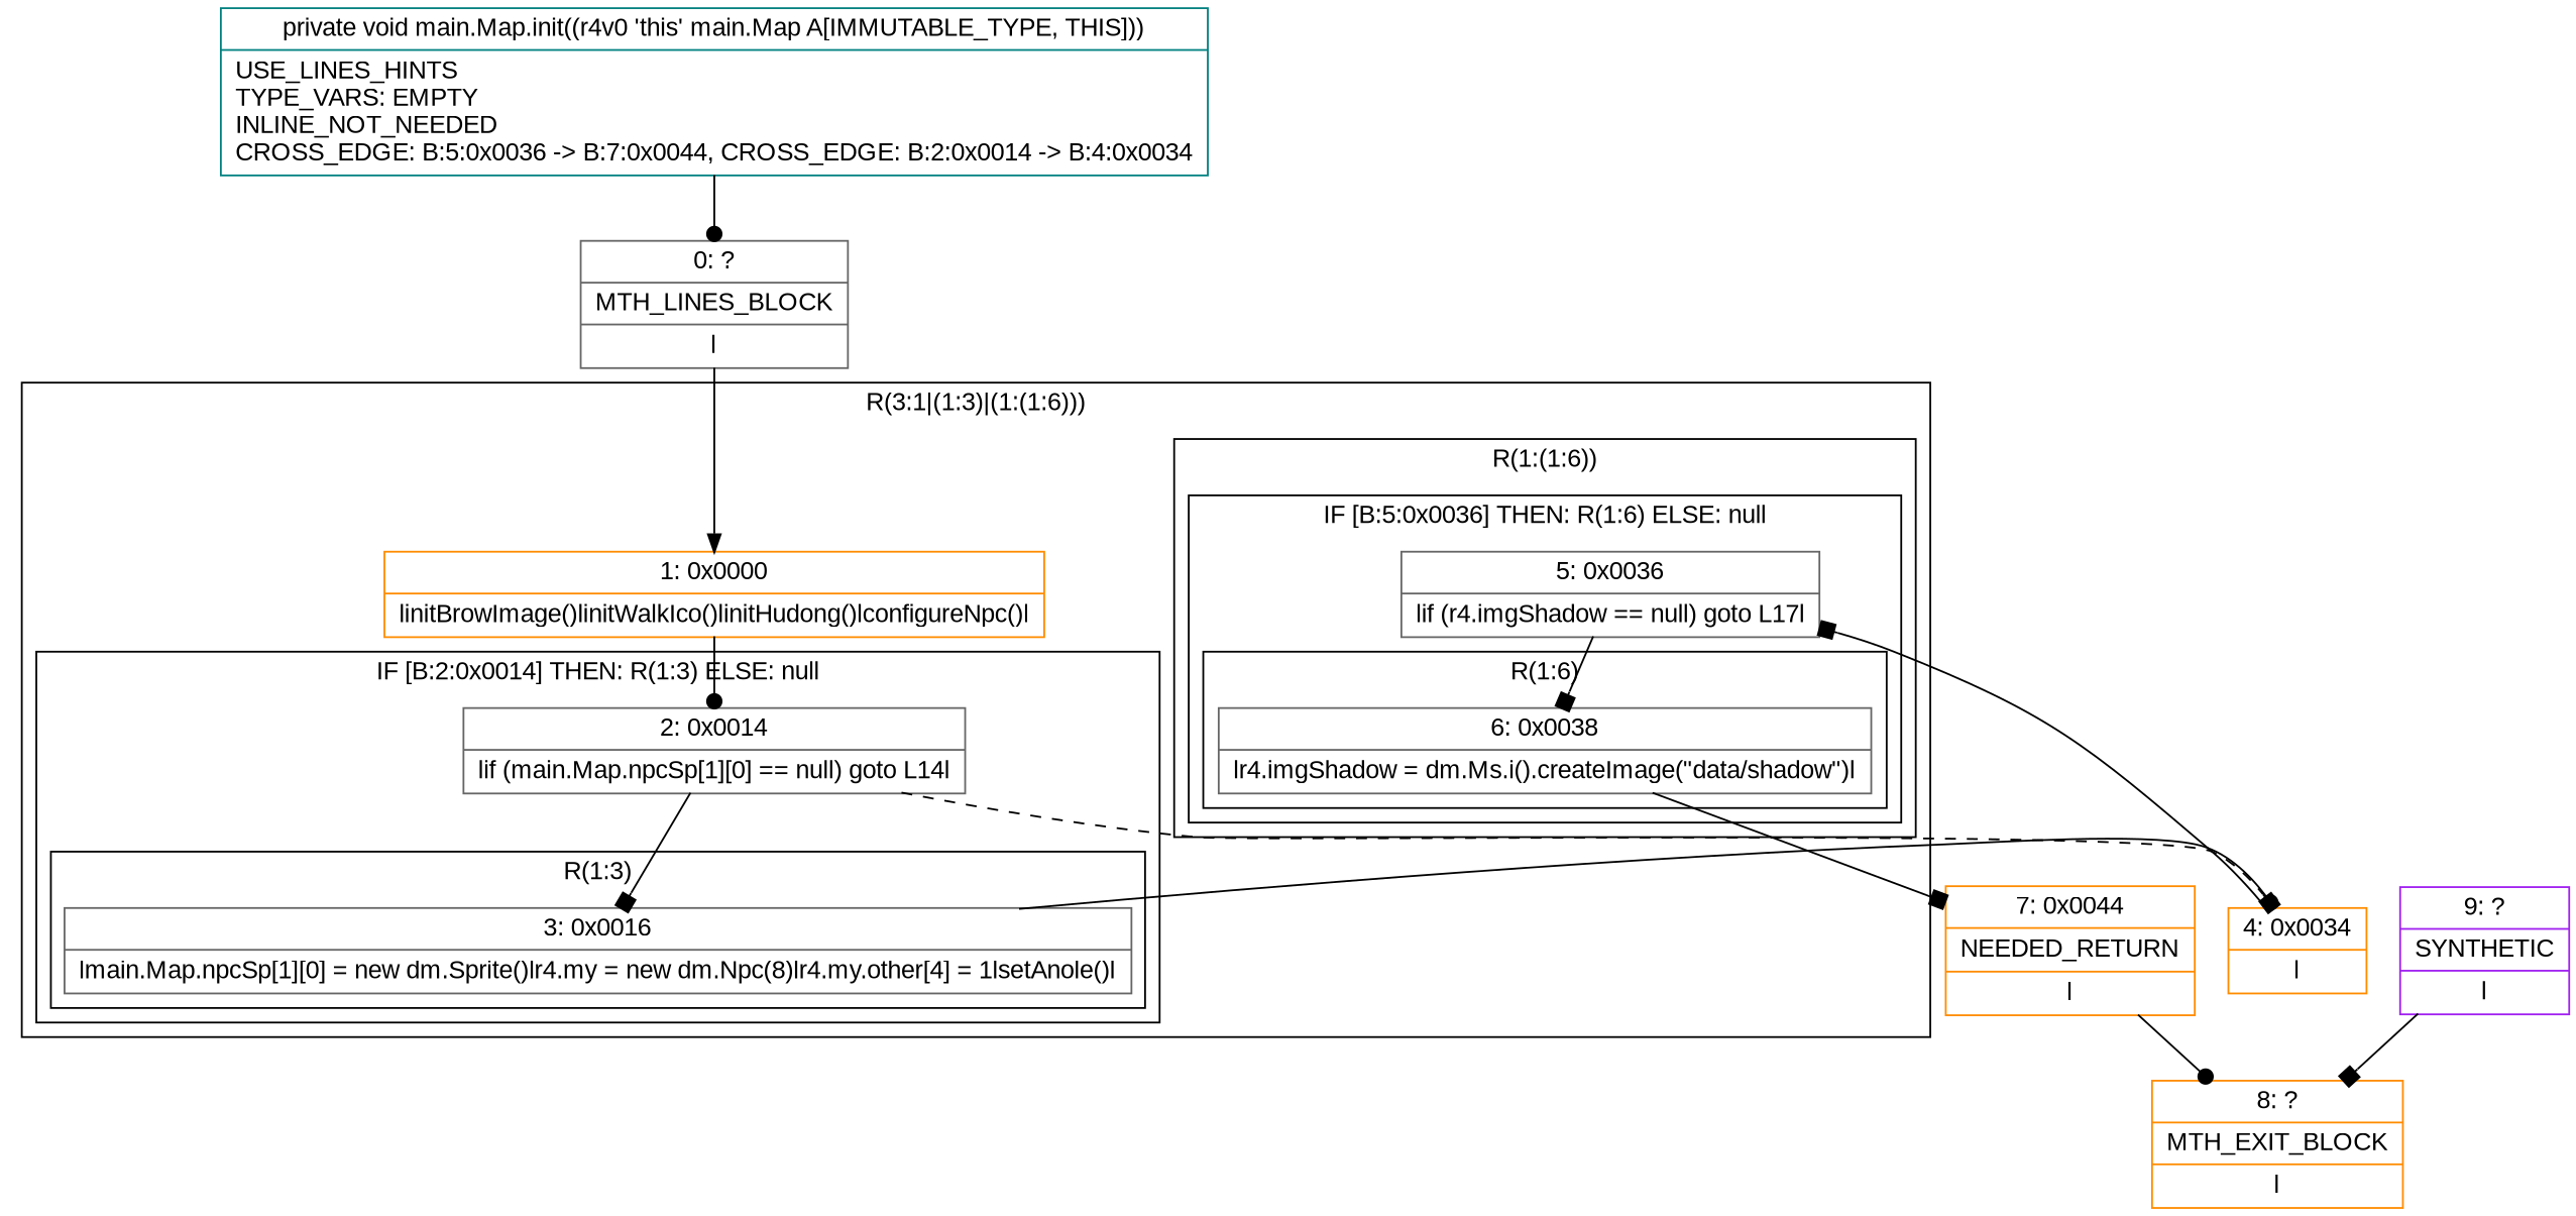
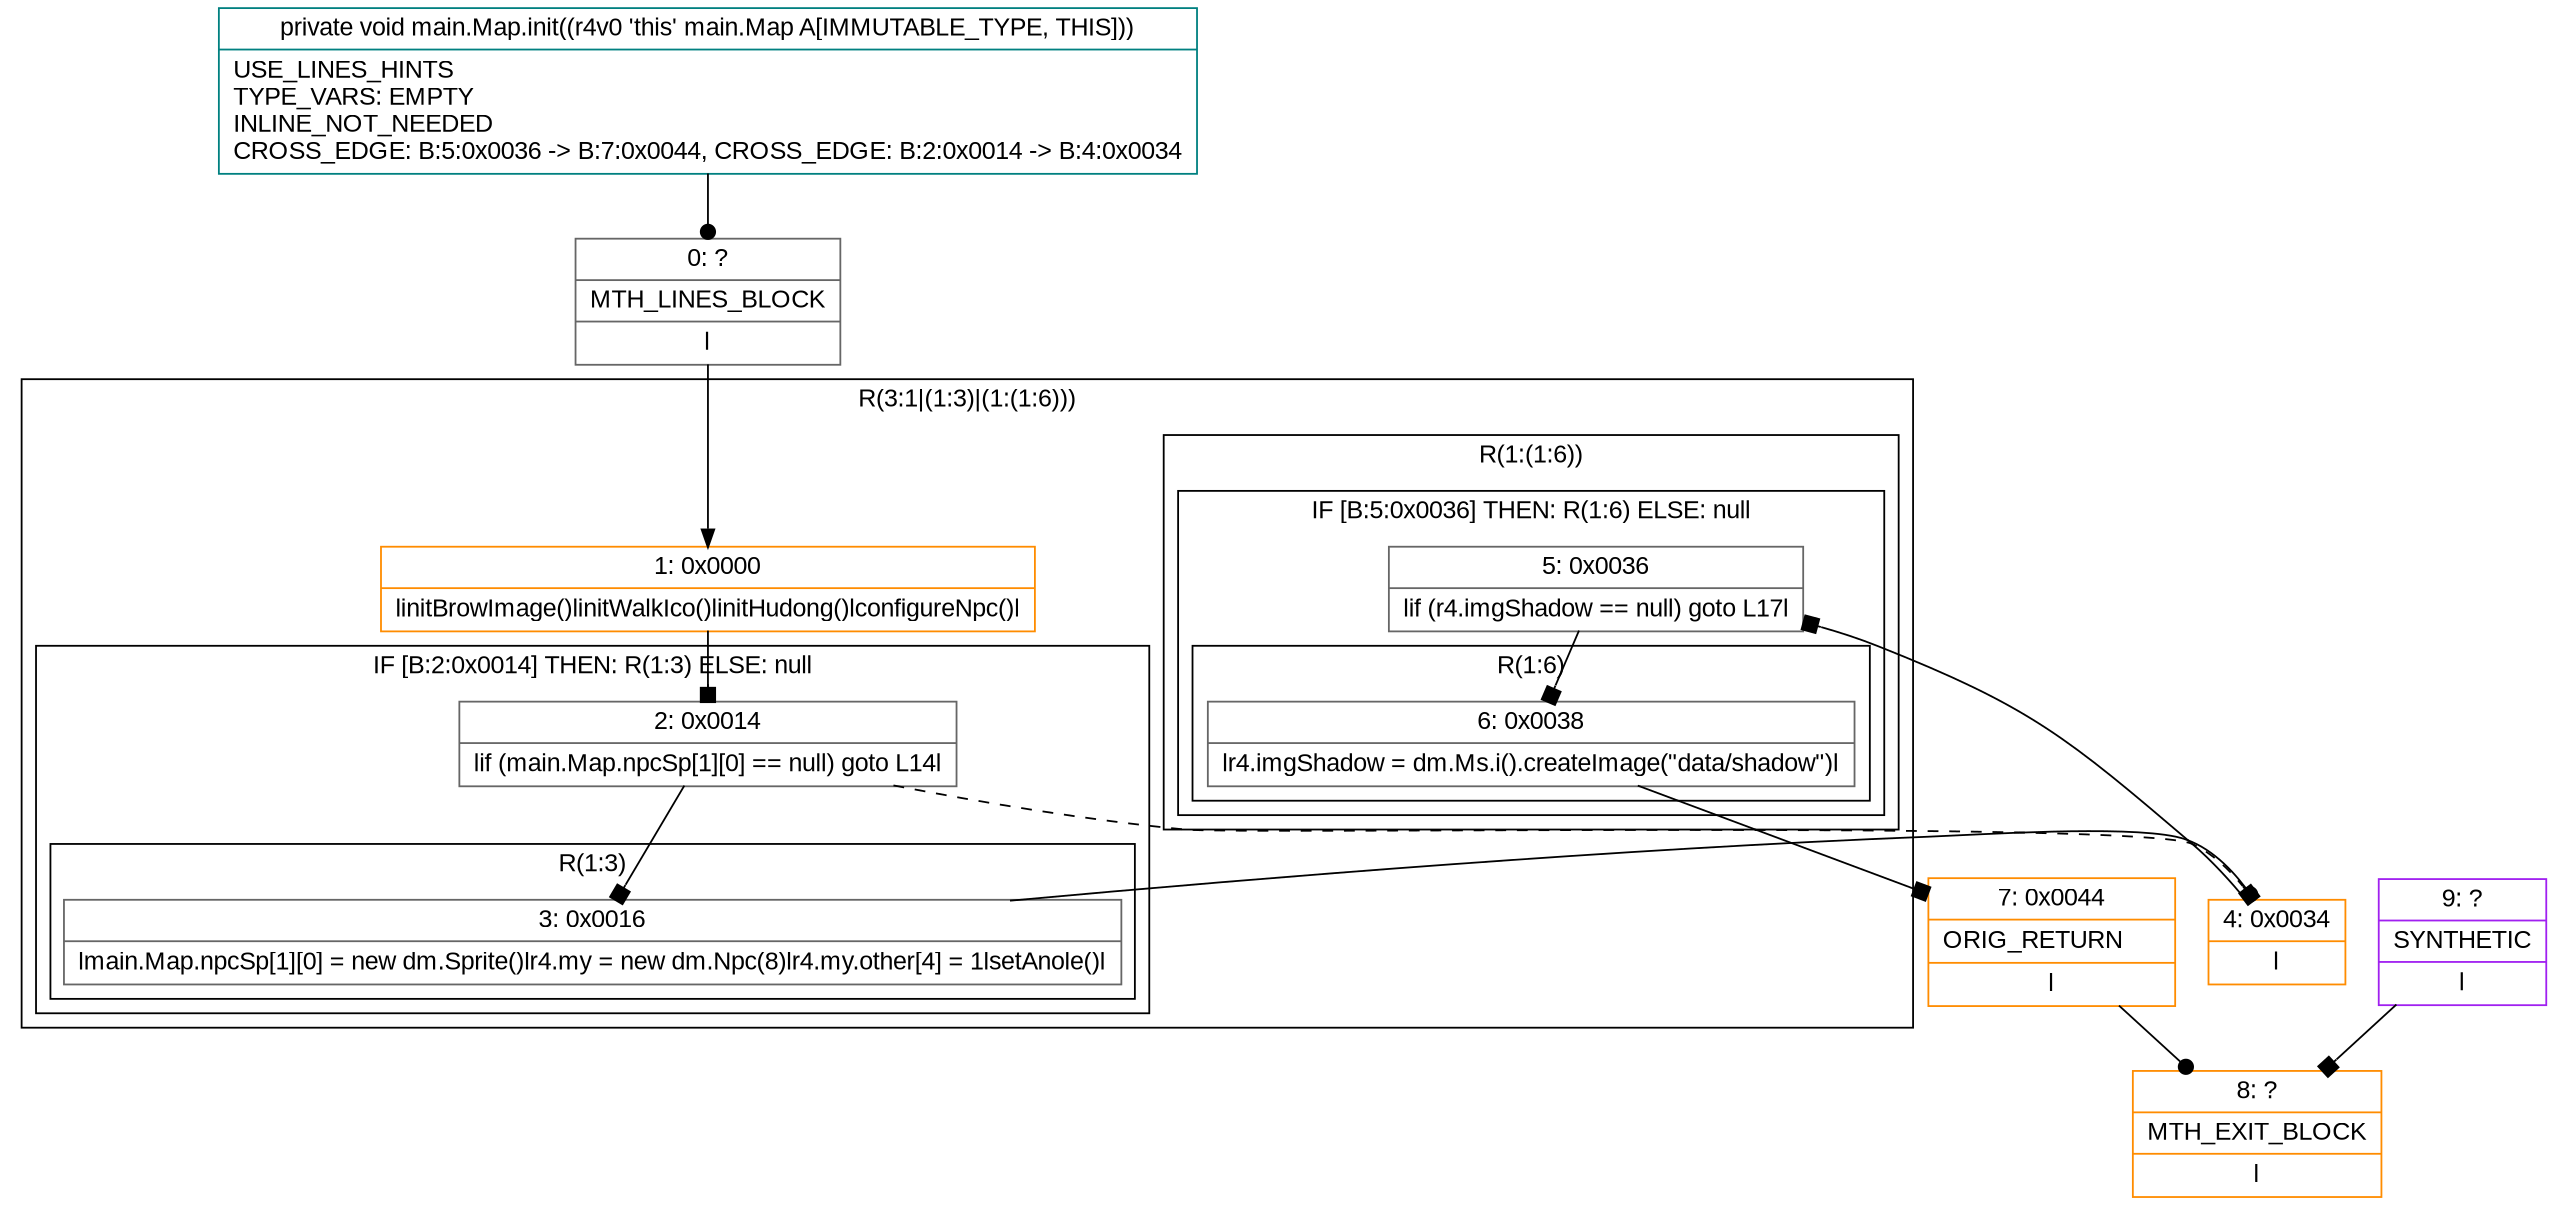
  digraph {
    fontname="Liberation Sans"
    node [color=gray40 fontname="Liberation Sans" shape=record]
    edge [arrowhead=box fontname="Liberation Sans"]
    n1 [label="{3\:\ 0x0016|lmain.Map.npcSp[1][0] = new dm.Sprite()lr4.my = new dm.Npc(8)lr4.my.other[4] = 1lsetAnole()l}"]
    n2 [label="{2\:\ 0x0014|lif (main.Map.npcSp[1][0] == null) goto L14l}"]
    n3 [label="{6\:\ 0x0038|lr4.imgShadow = dm.Ms.i().createImage(\"data\/shadow\")l}"]
    n4 [label="{5\:\ 0x0036|lif (r4.imgShadow == null) goto L17l}"]
    n5 [color=darkorange label="{1\:\ 0x0000|linitBrowImage()linitWalkIco()linitHudong()lconfigureNpc()l}"]
    n6 [color=darkorange label="{4\:\ 0x0034|l}"]
-   n7 [color=darkorange label="{7\:\ 0x0044|NEEDED_RETURN\l|l}"]
+   n7 [color=darkorange label="{7\:\ 0x0044|ORIG_RETURN\l|l}"]
    n8 [color=purple label="{9\:\ ?|SYNTHETIC\l|l}"]
    n9 [color=darkorange label="{8\:\ ?|MTH_EXIT_BLOCK\l|l}"]
    n10 [label="{0\:\ ?|MTH_LINES_BLOCK\l|l}"]
    n11 [color=teal label="{private void main.Map.init((r4v0 'this' main.Map A[IMMUTABLE_TYPE, THIS]))  | USE_LINES_HINTS\lTYPE_VARS: EMPTY\lINLINE_NOT_NEEDED\lCROSS_EDGE: B:5:0x0036 \-\> B:7:0x0044, CROSS_EDGE: B:2:0x0014 \-\> B:4:0x0034\l}"]
    subgraph cluster_1 {
      label="R(3:1|(1:3)|(1:(1:6)))"
      n5
      subgraph cluster_2 {
        label="IF [B:2:0x0014] THEN: R(1:3) ELSE: null"
        n2
        subgraph cluster_3 {
          label="R(1:3)"
          n1
        }
      }
      subgraph cluster_4 {
        label="R(1:(1:6))"
        subgraph cluster_5 {
          label="IF [B:5:0x0036] THEN: R(1:6) ELSE: null"
          n4
          subgraph cluster_6 {
            label="R(1:6)"
            n3
          }
        }
      }
    }
    n1 -> n6 [arrowhead=dot]
    n2 -> n1
    n2 -> n6 [style=dashed]
    n3 -> n7
    n4 -> n3
-   n5 -> n2 [arrowhead=dot]
+   n5 -> n2
    n6 -> n4
    n7 -> n9 [arrowhead=dot]
    n8 -> n9
    n10 -> n5 [arrowhead=normal]
    n11 -> n10 [arrowhead=dot]
  }
